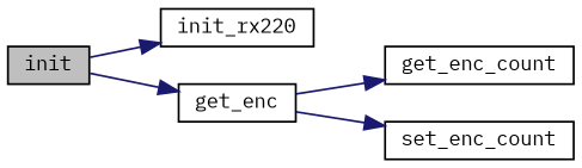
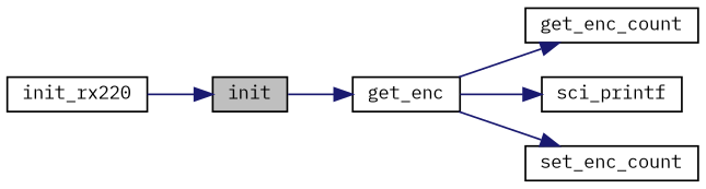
  digraph {
    fontname="IBM Plex Mono"
    rankdir=LR
    node [color=black fillcolor=white fontname="IBM Plex Mono" fontsize=10 shape=record style=filled]
    edge [color=midnightblue fontname="IBM Plex Mono" fontsize=10 labelfontname=Helvetica labelfontsize=10 style=solid]
    n1 [fillcolor=grey75 fontcolor=black height=0.2 label=init width=0.4]
    n2 [height=0.2 label=init_rx220 width=0.4]
    n3 [height=0.2 label=get_enc width=0.4]
    n4 [height=0.2 label=get_enc_count width=0.4]
+   n5 [height=0.2 label=sci_printf width=0.4]
    n6 [height=0.2 label=set_enc_count width=0.4]
-   n1 -> n2
+   n2 -> n1
    n1 -> n3
    n3 -> n4
+   n3 -> n5
    n3 -> n6
  }
